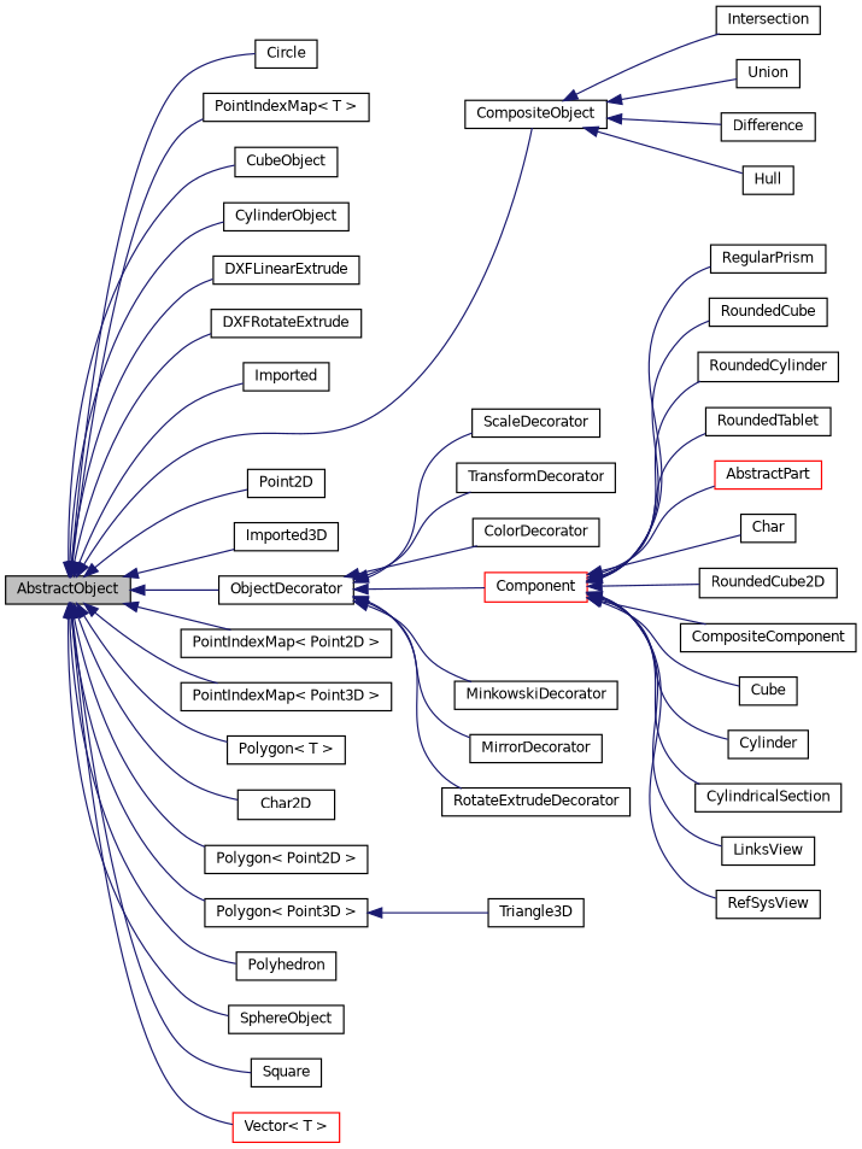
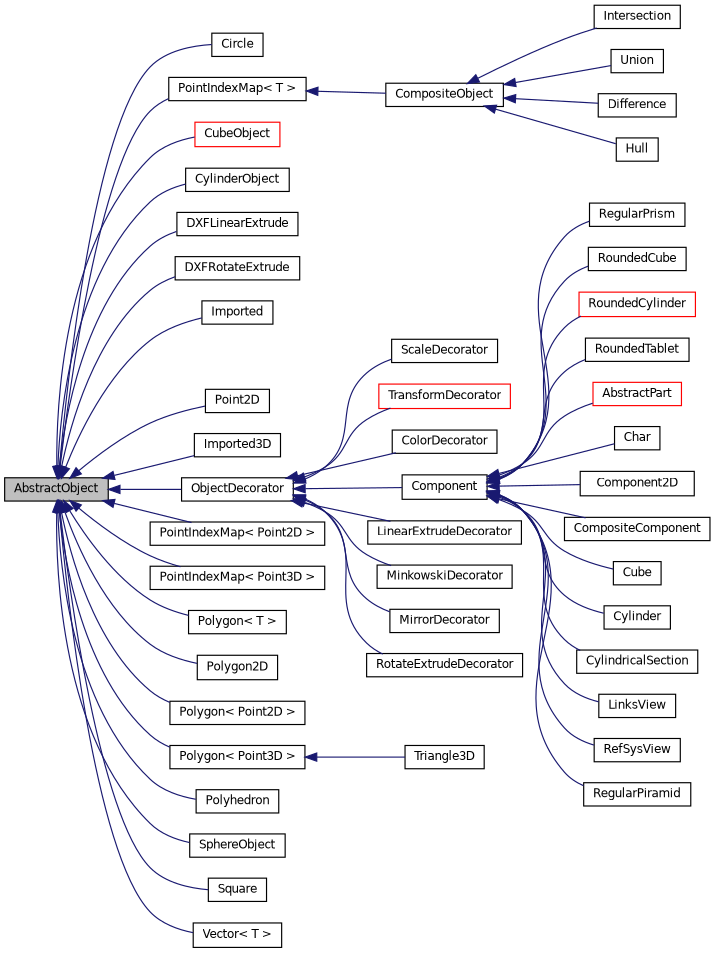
  digraph {
    rankdir=LR
    node [color=black fillcolor=white fontname=Helvetica fontsize=10 shape=record style=filled]
    edge [color=midnightblue dir=back fontname=Helvetica fontsize=10 labelfontname=Helvetica labelfontsize=10 style=solid]
    n1 [fillcolor=grey75 fontcolor=black height=0.2 label=AbstractObject width=0.4]
    n2 [height=0.2 label=Circle width=0.4]
    n3 [height=0.2 label=CompositeObject width=0.4]
-   n4 [height=0.2 label=CubeObject width=0.4]
+   n4 [color=red height=0.2 label=CubeObject width=0.4]
    n5 [height=0.2 label=CylinderObject width=0.4]
    n6 [height=0.2 label=DXFLinearExtrude width=0.4]
    n7 [height=0.2 label=DXFRotateExtrude width=0.4]
    n8 [height=0.2 label=Imported width=0.4]
    n9 [height=0.2 label=ObjectDecorator width=0.4]
    n10 [height=0.2 label=Point2D width=0.4]
    n11 [height=0.2 label=Imported3D width=0.4]
    n12 [height=0.2 label="PointIndexMap\< T \>" width=0.4]
    n13 [height=0.2 label="PointIndexMap\< Point2D \>" width=0.4]
    n14 [height=0.2 label="PointIndexMap\< Point3D \>" width=0.4]
    n15 [height=0.2 label="Polygon\< T \>" width=0.4]
-   n16 [height=0.2 label=Char2D width=0.4]
+   n16 [height=0.2 label=Polygon2D width=0.4]
    n17 [height=0.2 label="Polygon\< Point2D \>" width=0.4]
    n18 [height=0.2 label="Polygon\< Point3D \>" width=0.4]
    n19 [height=0.2 label=Polyhedron width=0.4]
    n20 [height=0.2 label=SphereObject width=0.4]
    n21 [height=0.2 label=Square width=0.4]
-   n22 [color=red height=0.2 label="Vector\< T \>" width=0.4]
+   n22 [height=0.2 label="Vector\< T \>" width=0.4]
    n23 [height=0.2 label=Difference width=0.4]
    n24 [height=0.2 label=Hull width=0.4]
    n25 [height=0.2 label=Intersection width=0.4]
    n26 [height=0.2 label=Union width=0.4]
    n27 [height=0.2 label=ColorDecorator width=0.4]
-   n28 [color=red height=0.2 label=Component width=0.4]
+   n28 [height=0.2 label=Component width=0.4]
+   n29 [height=0.2 label=LinearExtrudeDecorator width=0.4]
    n30 [height=0.2 label=MinkowskiDecorator width=0.4]
    n31 [height=0.2 label=MirrorDecorator width=0.4]
    n32 [height=0.2 label=RotateExtrudeDecorator width=0.4]
    n33 [height=0.2 label=ScaleDecorator width=0.4]
-   n34 [height=0.2 label=TransformDecorator width=0.4]
+   n34 [color=red height=0.2 label=TransformDecorator width=0.4]
    n35 [height=0.2 label=Triangle3D width=0.4]
    n36 [color=red height=0.2 label=AbstractPart width=0.4]
    n37 [height=0.2 label=Char width=0.4]
-   n38 [height=0.2 label=RoundedCube2D width=0.4]
+   n38 [height=0.2 label=Component2D width=0.4]
    n39 [height=0.2 label=CompositeComponent width=0.4]
    n40 [height=0.2 label=Cube width=0.4]
    n41 [height=0.2 label=Cylinder width=0.4]
    n42 [height=0.2 label=CylindricalSection width=0.4]
    n43 [height=0.2 label=LinksView width=0.4]
    n44 [height=0.2 label=RefSysView width=0.4]
+   n45 [height=0.2 label=RegularPiramid width=0.4]
    n46 [height=0.2 label=RegularPrism width=0.4]
    n47 [height=0.2 label=RoundedCube width=0.4]
-   n48 [height=0.2 label=RoundedCylinder width=0.4]
+   n48 [color=red height=0.2 label=RoundedCylinder width=0.4]
    n49 [height=0.2 label=RoundedTablet width=0.4]
    n1 -> n2
-   n1 -> n3
+   n12 -> n3
    n1 -> n4
    n1 -> n5
    n1 -> n6
    n1 -> n7
    n1 -> n8
    n1 -> n9
    n1 -> n10
    n1 -> n11
    n1 -> n12
    n1 -> n13
    n1 -> n14
    n1 -> n15
    n1 -> n16
    n1 -> n17
    n1 -> n18
    n1 -> n19
    n1 -> n20
    n1 -> n21
    n1 -> n22
    n3 -> n23
    n3 -> n24
    n3 -> n25
    n3 -> n26
    n9 -> n27
    n9 -> n28
+   n9 -> n29
    n9 -> n30
    n9 -> n31
    n9 -> n32
    n9 -> n33
    n9 -> n34
    n18 -> n35
    n28 -> n36
    n28 -> n37
    n28 -> n38
    n28 -> n39
    n28 -> n40
    n28 -> n41
    n28 -> n42
    n28 -> n43
    n28 -> n44
+   n28 -> n45
    n28 -> n46
    n28 -> n47
    n28 -> n48
    n28 -> n49
  }
